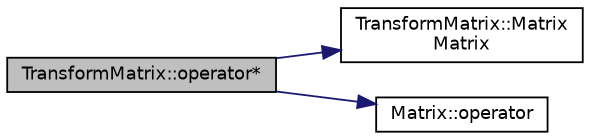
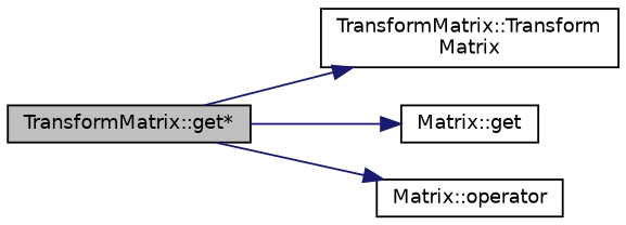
  digraph {
    rankdir=LR
    node [color=black fillcolor=white fontname=Helvetica fontsize=10 shape=record style=filled]
    edge [color=midnightblue fontname=Helvetica fontsize=10 labelfontname=Helvetica labelfontsize=10 style=solid]
-   n1 [fillcolor=grey75 fontcolor=black height=0.2 label="TransformMatrix::operator*" width=0.4]
-   n2 [height=0.2 label="TransformMatrix::Matrix\lMatrix" width=0.4]
+   n1 [fillcolor=grey75 fontcolor=black height=0.2 label="TransformMatrix::get*" width=0.4]
+   n2 [height=0.2 label="TransformMatrix::Transform\lMatrix" width=0.4]
+   n3 [height=0.2 label="Matrix::get" width=0.4]
    n4 [height=0.2 label="Matrix::operator" width=0.4]
    n1 -> n2
+   n1 -> n3
    n1 -> n4
  }
